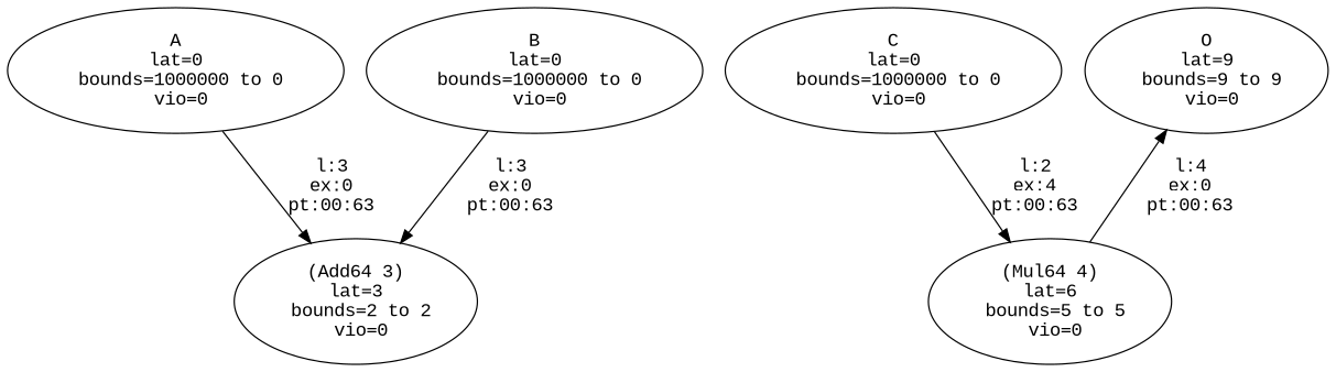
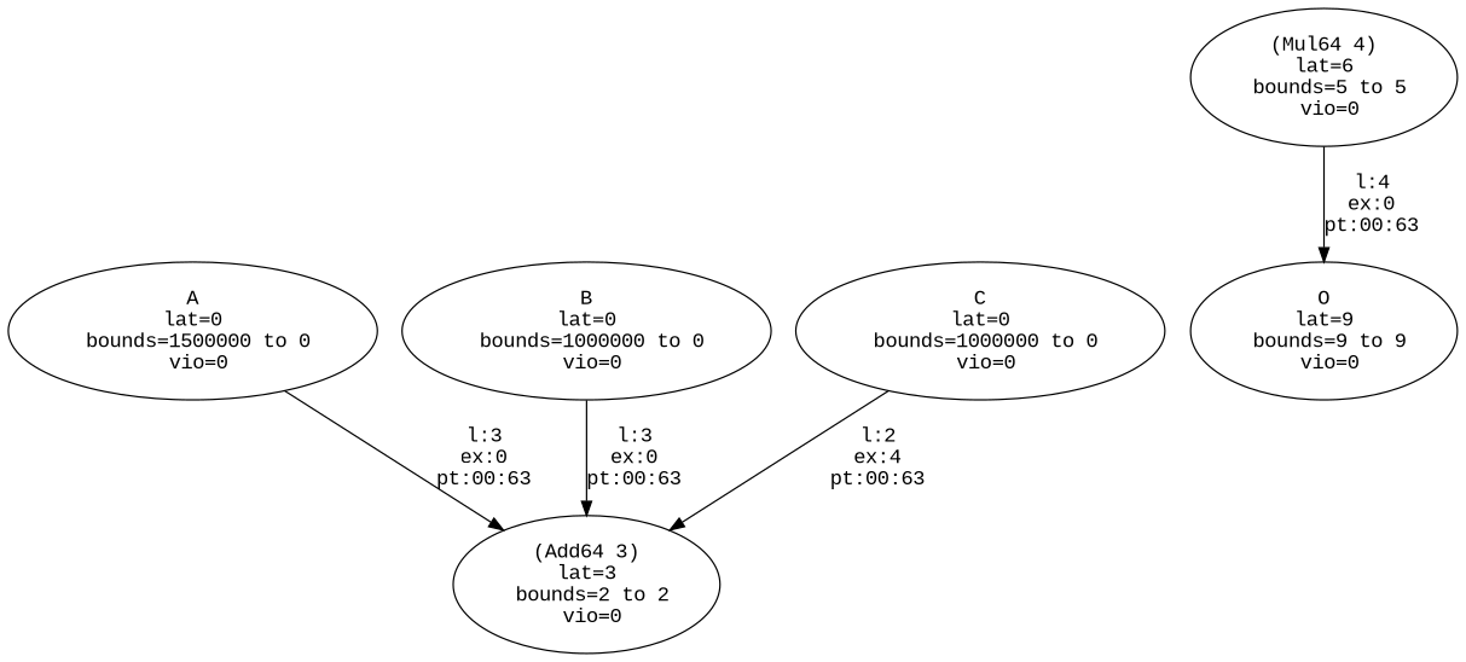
  digraph {
    fontname="Liberation Mono"
    newrank=true
    node [color=black fontname="Liberation Mono"]
    edge [color=black fontname="Liberation Mono"]
-   n1 [label="A\n lat=0 \n bounds=1000000 to 0\n vio=0"]
+   n1 [label="A\n lat=0 \n bounds=1500000 to 0\n vio=0"]
    n2 [label="B\n lat=0 \n bounds=1000000 to 0\n vio=0"]
    n3 [label="C\n lat=0 \n bounds=1000000 to 0\n vio=0"]
    n4 [label="O\n lat=9 \n bounds=9 to 9\n vio=0"]
    n5 [label="(Add64 3)\n lat=3 \n bounds=2 to 2\n vio=0"]
    n6 [label="(Mul64 4)\n lat=6 \n bounds=5 to 5\n vio=0"]
    subgraph sub_1 {
      rank=same
      n1
      n2
      n3
      n4
    }
    n1 -> n5 [label="l:3\nex:0\npt:00:63"]
    n2 -> n5 [label="l:3\nex:0\npt:00:63"]
-   n3 -> n6 [label="l:2\nex:4\npt:00:63"]
+   n3 -> n5 [label="l:2\nex:4\npt:00:63"]
    n6 -> n4 [label="l:4\nex:0\npt:00:63"]
  }
